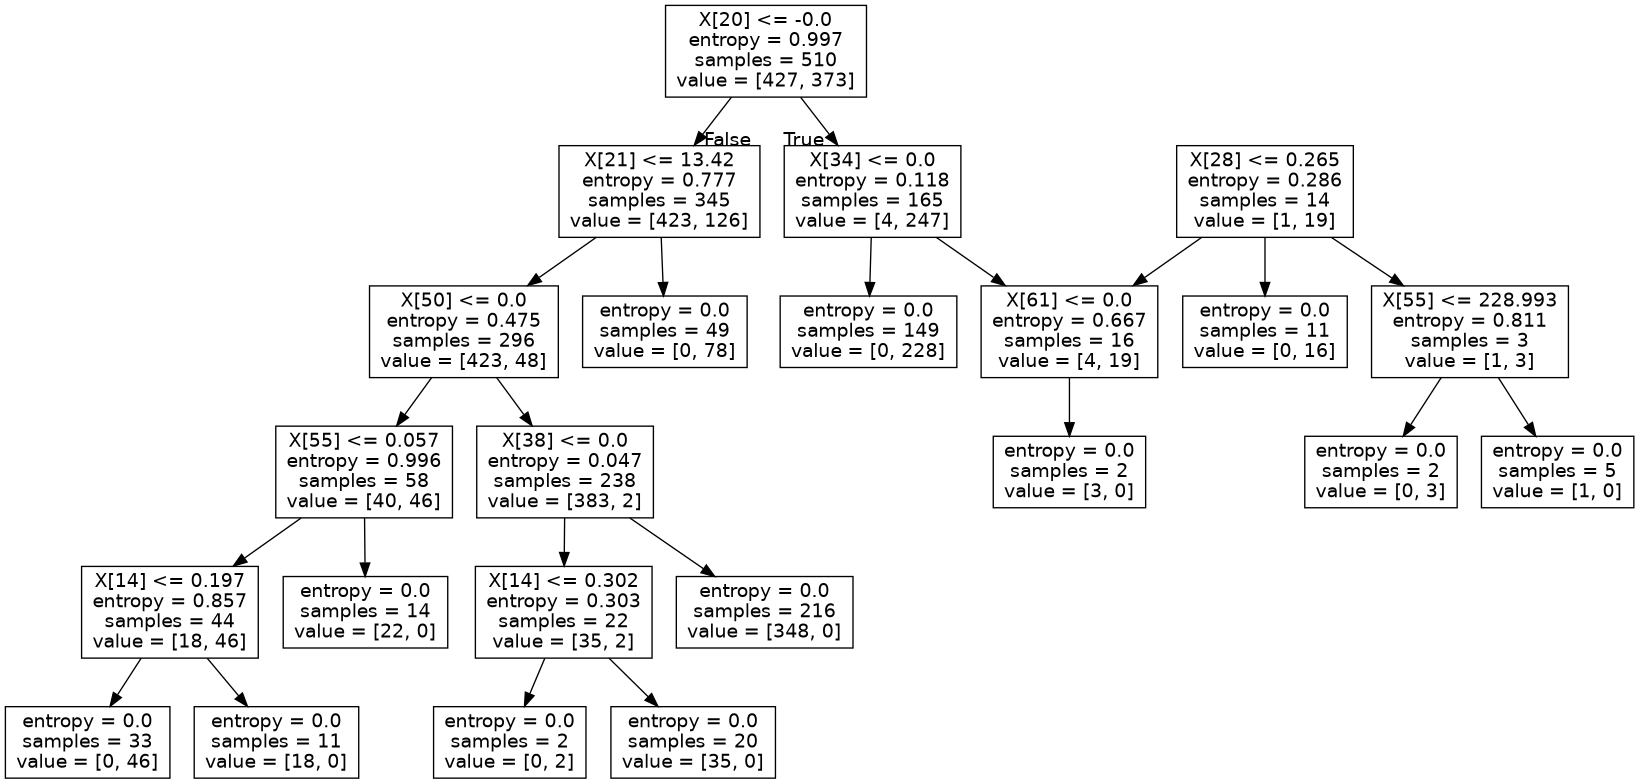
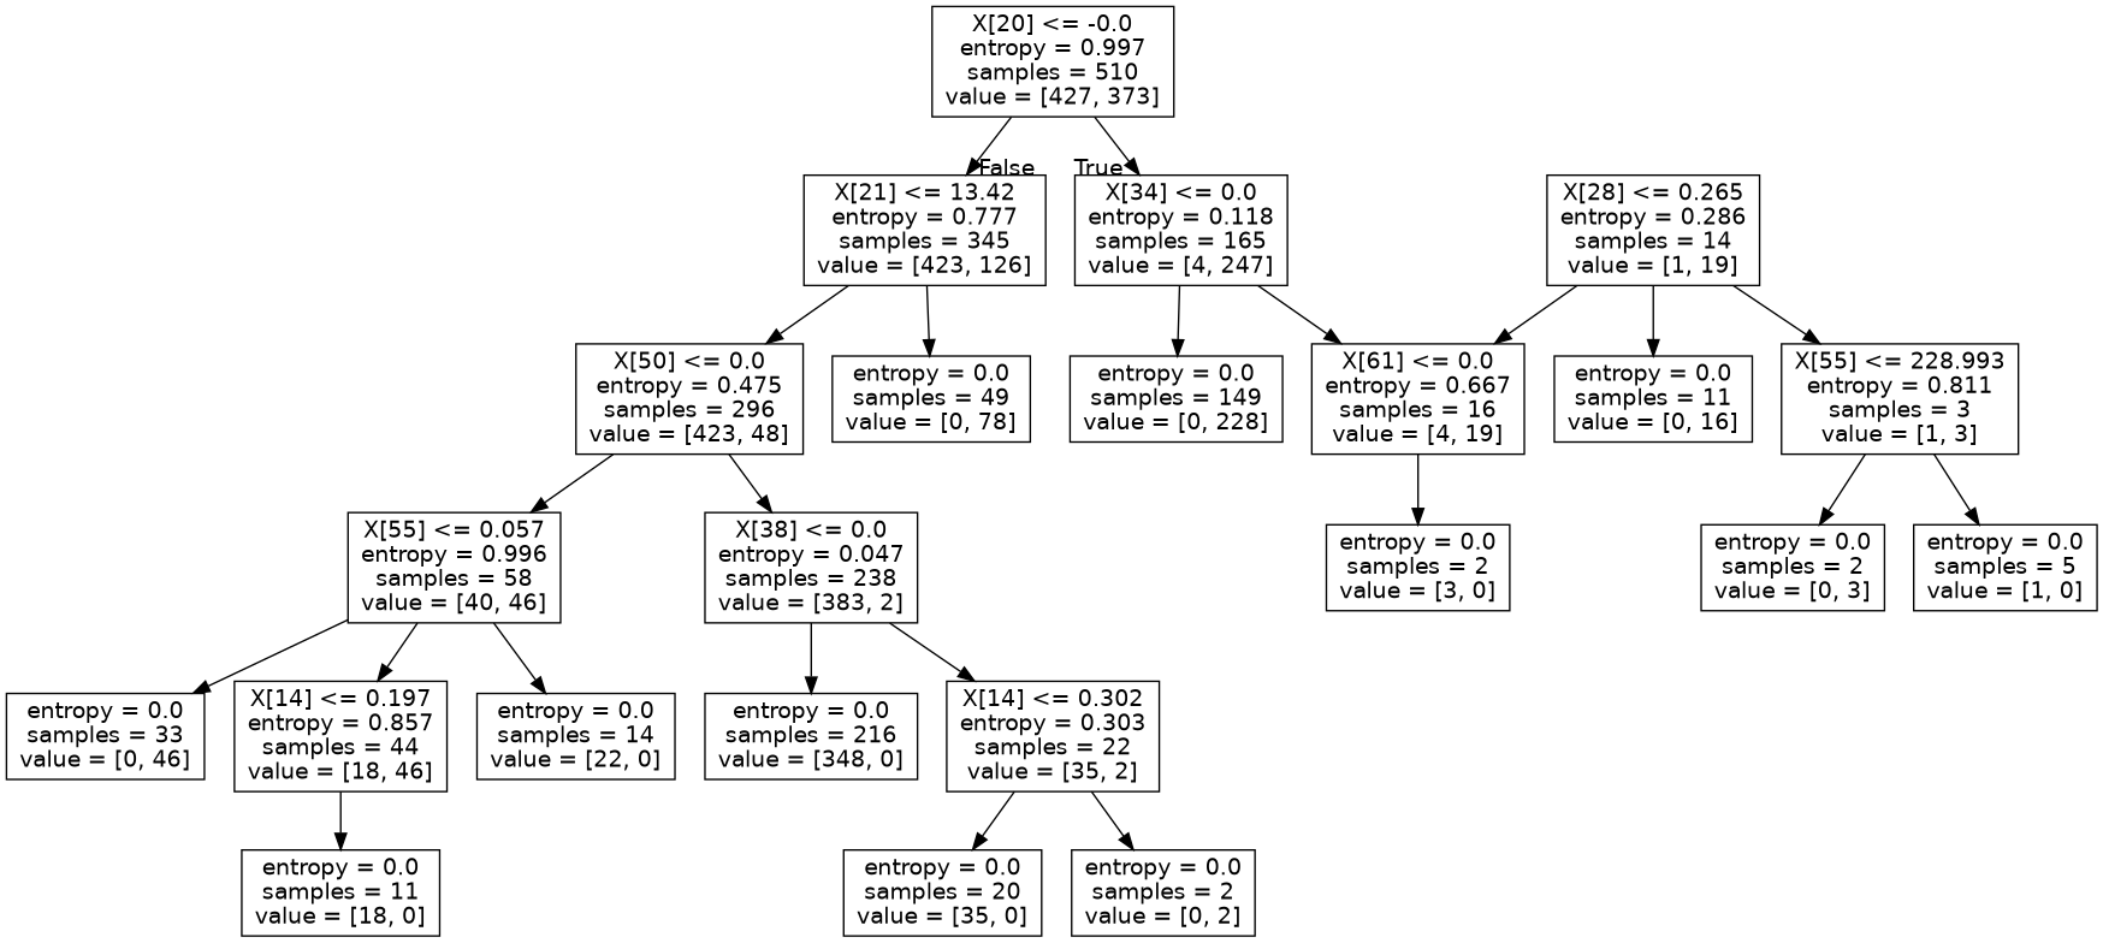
  digraph {
    fontname="DejaVu Sans"
    node [fontname="DejaVu Sans" shape=box]
    edge [fontname="DejaVu Sans"]
    n1 [label="X[20] <= -0.0\nentropy = 0.997\nsamples = 510\nvalue = [427, 373]"]
    n2 [label="X[34] <= 0.0\nentropy = 0.118\nsamples = 165\nvalue = [4, 247]"]
    n3 [label="X[21] <= 13.42\nentropy = 0.777\nsamples = 345\nvalue = [423, 126]"]
    n4 [label="X[61] <= 0.0\nentropy = 0.667\nsamples = 16\nvalue = [4, 19]"]
    n5 [label="entropy = 0.0\nsamples = 149\nvalue = [0, 228]"]
    n6 [label="X[50] <= 0.0\nentropy = 0.475\nsamples = 296\nvalue = [423, 48]"]
    n7 [label="entropy = 0.0\nsamples = 49\nvalue = [0, 78]"]
    n8 [label="entropy = 0.0\nsamples = 2\nvalue = [3, 0]"]
    n9 [label="X[28] <= 0.265\nentropy = 0.286\nsamples = 14\nvalue = [1, 19]"]
    n10 [label="entropy = 0.0\nsamples = 11\nvalue = [0, 16]"]
    n11 [label="X[55] <= 228.993\nentropy = 0.811\nsamples = 3\nvalue = [1, 3]"]
    n12 [label="entropy = 0.0\nsamples = 5\nvalue = [1, 0]"]
    n13 [label="entropy = 0.0\nsamples = 2\nvalue = [0, 3]"]
    n14 [label="X[55] <= 0.057\nentropy = 0.996\nsamples = 58\nvalue = [40, 46]"]
    n15 [label="X[38] <= 0.0\nentropy = 0.047\nsamples = 238\nvalue = [383, 2]"]
    n16 [label="X[14] <= 0.197\nentropy = 0.857\nsamples = 44\nvalue = [18, 46]"]
    n17 [label="entropy = 0.0\nsamples = 14\nvalue = [22, 0]"]
    n18 [label="X[14] <= 0.302\nentropy = 0.303\nsamples = 22\nvalue = [35, 2]"]
    n19 [label="entropy = 0.0\nsamples = 216\nvalue = [348, 0]"]
    n20 [label="entropy = 0.0\nsamples = 33\nvalue = [0, 46]"]
    n21 [label="entropy = 0.0\nsamples = 11\nvalue = [18, 0]"]
    n22 [label="entropy = 0.0\nsamples = 2\nvalue = [0, 2]"]
    n23 [label="entropy = 0.0\nsamples = 20\nvalue = [35, 0]"]
    n1 -> n2 [headlabel=True labelangle=45 labeldistance=2.5]
    n1 -> n3 [headlabel=False labelangle=-45 labeldistance=2.5]
    n2 -> n4
    n2 -> n5
    n3 -> n6
    n3 -> n7
    n4 -> n8
    n6 -> n14
    n6 -> n15
    n9 -> n4
    n9 -> n10
    n9 -> n11
    n11 -> n12
    n11 -> n13
    n14 -> n16
    n14 -> n17
    n15 -> n18
    n15 -> n19
-   n16 -> n20
+   n14 -> n20
    n16 -> n21
    n18 -> n22
    n18 -> n23
  }
